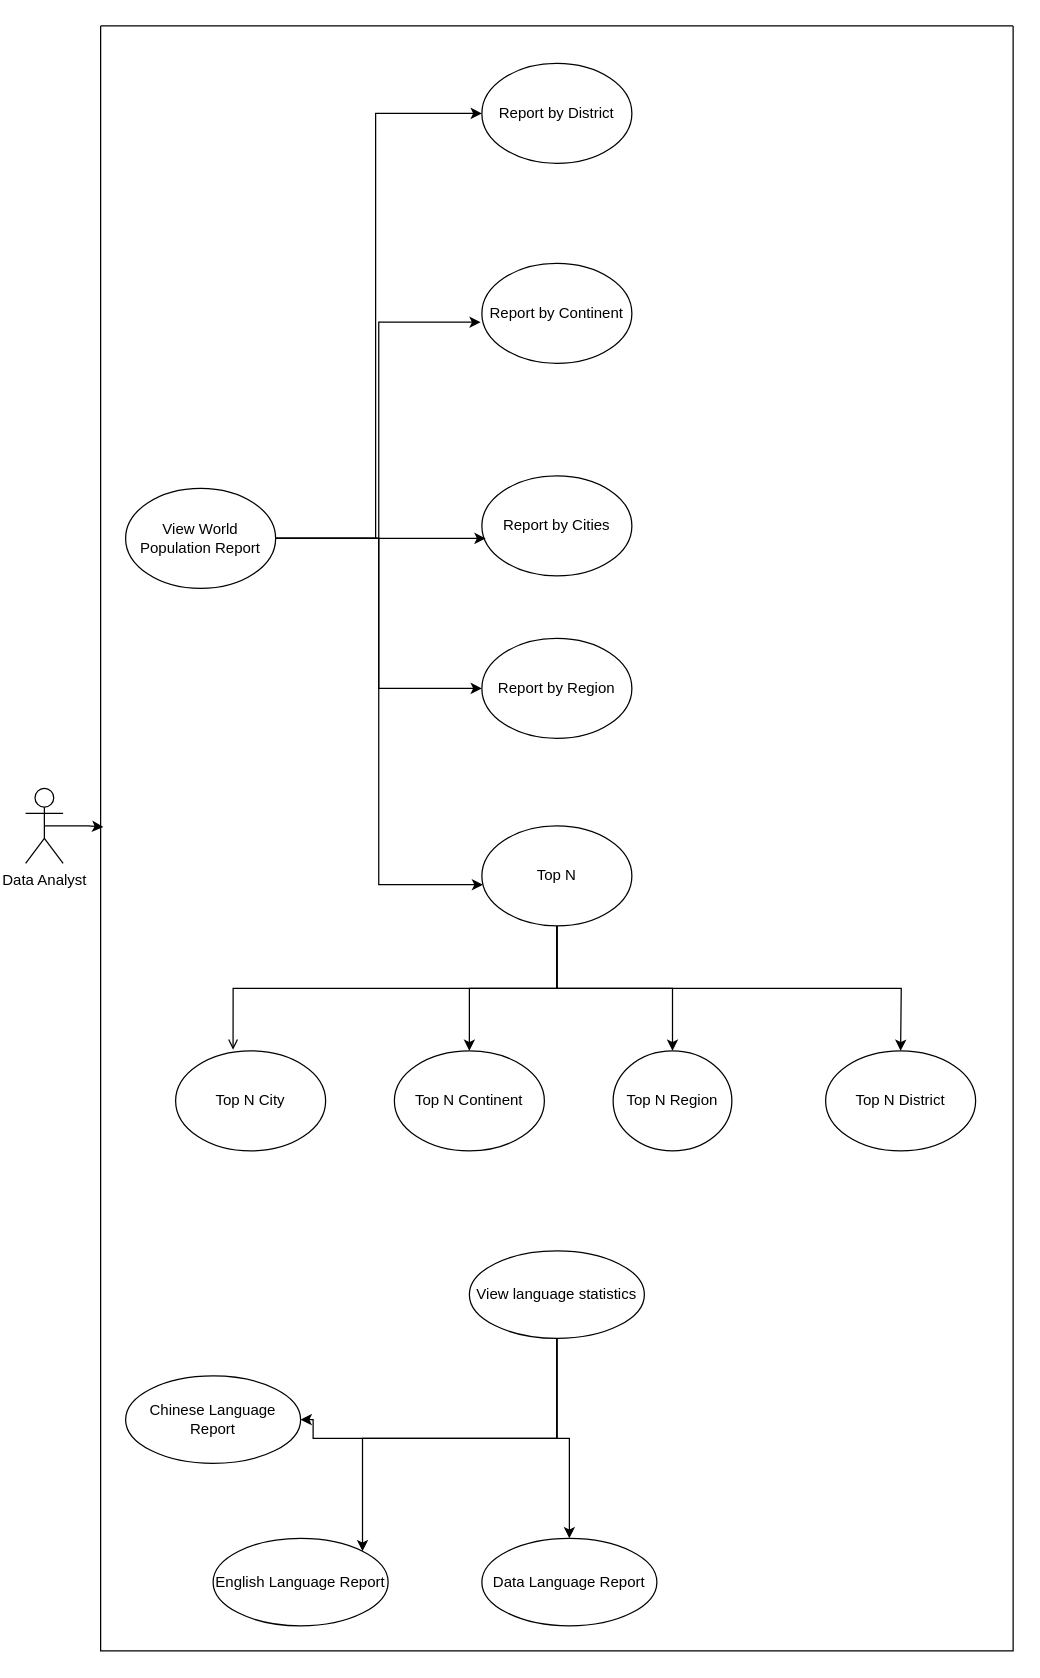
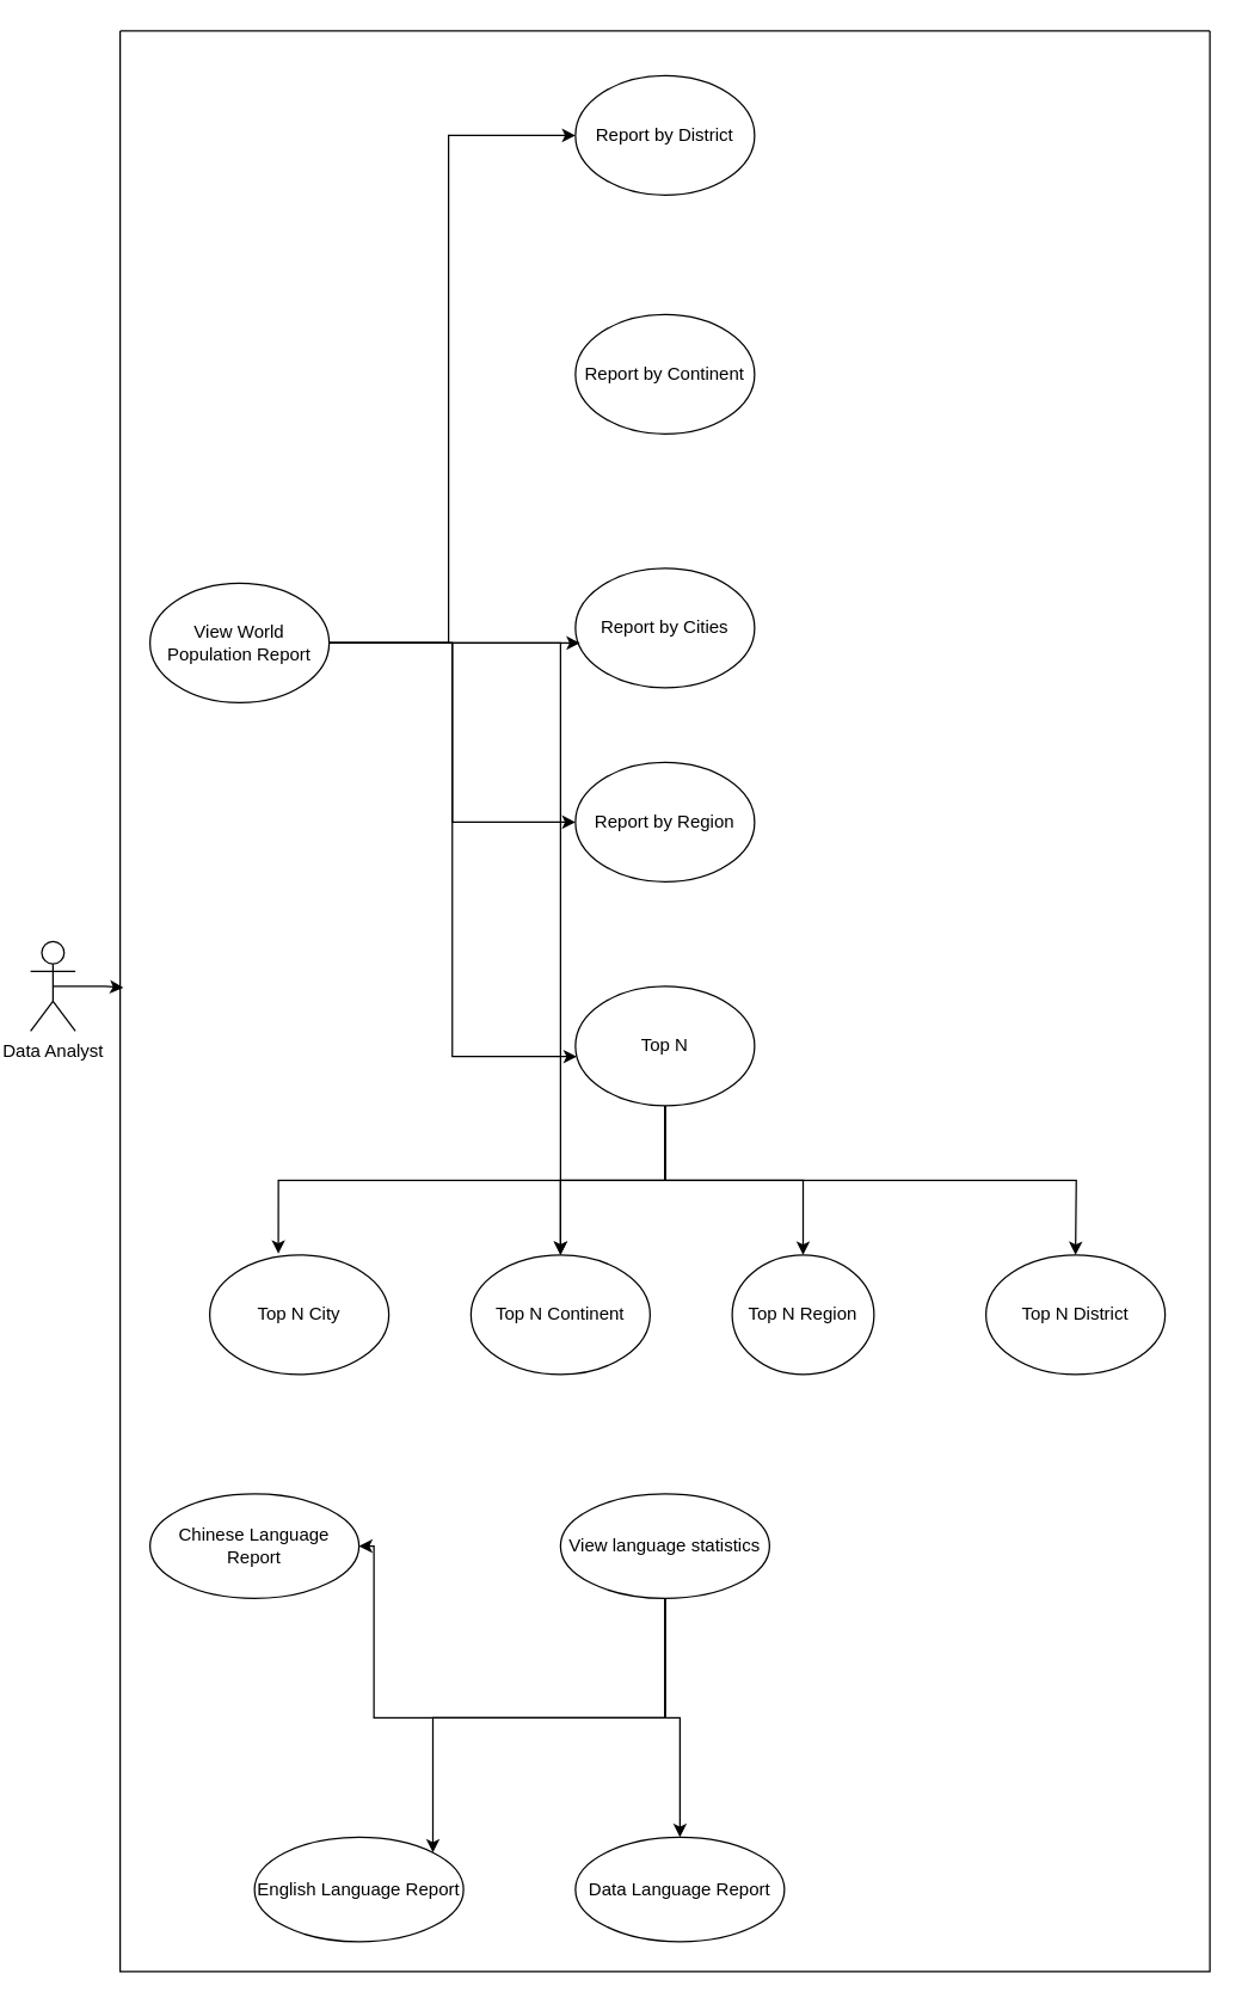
  <mxCell id="0" />
  <mxCell id="1" parent="0" />
  <mxCell id="2" value="Data Analyst" style="shape=umlActor;verticalLabelPosition=bottom;verticalAlign=top;html=1;outlineConnect=0;" parent="1" vertex="1"><mxGeometry x="20" y="630" width="30" height="60" as="geometry" /></mxCell>
  <mxCell id="3" value="" style="swimlane;startSize=0;" parent="1" vertex="1"><mxGeometry x="80" y="20" width="730" height="1300" as="geometry" /></mxCell>
  <mxCell id="4" style="edgeStyle=orthogonalEdgeStyle;rounded=0;orthogonalLoop=1;jettySize=auto;html=1;exitX=1;exitY=0.5;exitDx=0;exitDy=0;entryX=0;entryY=0.5;entryDx=0;entryDy=0;" parent="3" source="6" target="7" edge="1"><mxGeometry relative="1" as="geometry" /></mxCell>
  <mxCell id="5" style="edgeStyle=orthogonalEdgeStyle;rounded=0;orthogonalLoop=1;jettySize=auto;html=1;exitX=1;exitY=0.5;exitDx=0;exitDy=0;entryX=0;entryY=0.5;entryDx=0;entryDy=0;" parent="3" source="6" target="8" edge="1"><mxGeometry relative="1" as="geometry"><Array as="points"><mxPoint x="220" y="410" /><mxPoint x="220" y="70" /></Array></mxGeometry></mxCell>
  <mxCell id="6" value="View World Population Report" style="ellipse;whiteSpace=wrap;html=1;" parent="3" vertex="1"><mxGeometry x="20" y="370" width="120" height="80" as="geometry" /></mxCell>
  <mxCell id="7" value="Report by Region" style="ellipse;whiteSpace=wrap;html=1;" parent="3" vertex="1"><mxGeometry x="305" y="490" width="120" height="80" as="geometry" /></mxCell>
  <mxCell id="8" value="Report by District" style="ellipse;whiteSpace=wrap;html=1;" parent="3" vertex="1"><mxGeometry x="305" y="30" width="120" height="80" as="geometry" /></mxCell>
  <mxCell id="9" value="Report by Continent" style="ellipse;whiteSpace=wrap;html=1;" parent="3" vertex="1"><mxGeometry x="305" y="190" width="120" height="80" as="geometry" /></mxCell>
  <mxCell id="10" style="edgeStyle=orthogonalEdgeStyle;rounded=0;orthogonalLoop=1;jettySize=auto;html=1;exitX=0.5;exitY=1;exitDx=0;exitDy=0;" parent="3" source="13" target="16" edge="1"><mxGeometry relative="1" as="geometry"><Array as="points"><mxPoint x="365" y="770" /><mxPoint x="295" y="770" /></Array></mxGeometry></mxCell>
  <mxCell id="11" style="edgeStyle=orthogonalEdgeStyle;rounded=0;orthogonalLoop=1;jettySize=auto;html=1;exitX=0.5;exitY=1;exitDx=0;exitDy=0;entryX=0.5;entryY=0;entryDx=0;entryDy=0;" parent="3" source="13" target="17" edge="1"><mxGeometry relative="1" as="geometry" /></mxCell>
  <mxCell id="12" style="edgeStyle=orthogonalEdgeStyle;rounded=0;orthogonalLoop=1;jettySize=auto;html=1;exitX=0.5;exitY=1;exitDx=0;exitDy=0;entryX=0.5;entryY=0;entryDx=0;entryDy=0;" parent="3" source="13" edge="1"><mxGeometry relative="1" as="geometry"><mxPoint x="640" y="820" as="targetPoint" /></mxGeometry></mxCell>
  <mxCell id="13" value="Top N" style="ellipse;whiteSpace=wrap;html=1;" parent="3" vertex="1"><mxGeometry x="305" y="640" width="120" height="80" as="geometry" /></mxCell>
  <mxCell id="14" value="Report by Cities" style="ellipse;whiteSpace=wrap;html=1;" parent="3" vertex="1"><mxGeometry x="305" y="360" width="120" height="80" as="geometry" /></mxCell>
  <mxCell id="15" value="Top N City" style="ellipse;whiteSpace=wrap;html=1;" parent="3" vertex="1"><mxGeometry x="60" y="820" width="120" height="80" as="geometry" /></mxCell>
  <mxCell id="16" value="Top N Continent" style="ellipse;whiteSpace=wrap;html=1;" parent="3" vertex="1"><mxGeometry x="235" y="820" width="120" height="80" as="geometry" /></mxCell>
  <mxCell id="17" value="Top N Region" style="ellipse;whiteSpace=wrap;html=1;" parent="3" vertex="1"><mxGeometry x="410" y="820" width="95" height="80" as="geometry" /></mxCell>
  <mxCell id="18" value="Top N District" style="ellipse;whiteSpace=wrap;html=1;" parent="3" vertex="1"><mxGeometry x="580" y="820" width="120" height="80" as="geometry" /></mxCell>
- <mxCell id="19" style="edgeStyle=orthogonalEdgeStyle;rounded=0;orthogonalLoop=1;jettySize=auto;html=1;exitX=0.5;exitY=1;exitDx=0;exitDy=0;entryX=0.383;entryY=-0.012;entryDx=0;entryDy=0;entryPerimeter=0;endArrow=open;" parent="3" source="13" target="15" edge="1"><mxGeometry relative="1" as="geometry" /></mxCell>
+ <mxCell id="19" style="edgeStyle=orthogonalEdgeStyle;rounded=0;orthogonalLoop=1;jettySize=auto;html=1;exitX=0.5;exitY=1;exitDx=0;exitDy=0;entryX=0.383;entryY=-0.012;entryDx=0;entryDy=0;entryPerimeter=0;" parent="3" source="13" target="15" edge="1"><mxGeometry relative="1" as="geometry" /></mxCell>
  <mxCell id="20" style="edgeStyle=orthogonalEdgeStyle;rounded=0;orthogonalLoop=1;jettySize=auto;html=1;exitX=1;exitY=0.5;exitDx=0;exitDy=0;entryX=0.025;entryY=0.625;entryDx=0;entryDy=0;entryPerimeter=0;" parent="3" source="6" target="14" edge="1"><mxGeometry relative="1" as="geometry" /></mxCell>
  <mxCell id="21" style="edgeStyle=orthogonalEdgeStyle;rounded=0;orthogonalLoop=1;jettySize=auto;html=1;exitX=1;exitY=0.5;exitDx=0;exitDy=0;entryX=0.008;entryY=0.588;entryDx=0;entryDy=0;entryPerimeter=0;" parent="3" source="6" target="13" edge="1"><mxGeometry relative="1" as="geometry" /></mxCell>
- <mxCell id="22" style="edgeStyle=orthogonalEdgeStyle;rounded=0;orthogonalLoop=1;jettySize=auto;html=1;exitX=1;exitY=0.5;exitDx=0;exitDy=0;entryX=-0.008;entryY=0.588;entryDx=0;entryDy=0;entryPerimeter=0;" parent="3" source="6" target="9" edge="1"><mxGeometry relative="1" as="geometry" /></mxCell>
+ <mxCell id="22" style="edgeStyle=orthogonalEdgeStyle;rounded=0;orthogonalLoop=1;jettySize=auto;html=1;exitX=1;exitY=0.5;exitDx=0;exitDy=0;" parent="3" source="6" target="16" edge="1"><mxGeometry relative="1" as="geometry" /></mxCell>
  <mxCell id="23" style="edgeStyle=orthogonalEdgeStyle;rounded=0;orthogonalLoop=1;jettySize=auto;html=1;exitX=0.5;exitY=1;exitDx=0;exitDy=0;" edge="1" parent="3" source="26" target="28"><mxGeometry relative="1" as="geometry" /></mxCell>
  <mxCell id="24" style="edgeStyle=orthogonalEdgeStyle;rounded=0;orthogonalLoop=1;jettySize=auto;html=1;exitX=0.5;exitY=1;exitDx=0;exitDy=0;entryX=1;entryY=0.5;entryDx=0;entryDy=0;" edge="1" parent="3" source="26" target="29"><mxGeometry relative="1" as="geometry"><Array as="points"><mxPoint x="365" y="1130" /><mxPoint x="170" y="1130" /></Array></mxGeometry></mxCell>
  <mxCell id="25" style="edgeStyle=orthogonalEdgeStyle;rounded=0;orthogonalLoop=1;jettySize=auto;html=1;exitX=0.5;exitY=1;exitDx=0;exitDy=0;entryX=1;entryY=0;entryDx=0;entryDy=0;" edge="1" parent="3" source="26" target="27"><mxGeometry relative="1" as="geometry" /></mxCell>
  <mxCell id="26" value="View language statistics" style="ellipse;whiteSpace=wrap;html=1;" parent="3" vertex="1"><mxGeometry x="295" y="980" width="140" height="70" as="geometry" /></mxCell>
  <mxCell id="27" value="English Language Report" style="ellipse;whiteSpace=wrap;html=1;" vertex="1" parent="3"><mxGeometry x="90" y="1210" width="140" height="70" as="geometry" /></mxCell>
  <mxCell id="28" value="Data Language Report" style="ellipse;whiteSpace=wrap;html=1;" vertex="1" parent="3"><mxGeometry x="305" y="1210" width="140" height="70" as="geometry" /></mxCell>
- <mxCell id="29" value="Chinese Language Report" style="ellipse;whiteSpace=wrap;html=1;" vertex="1" parent="3"><mxGeometry x="20" y="1080" width="140" height="70" as="geometry" /></mxCell>
+ <mxCell id="29" value="Chinese Language Report" style="ellipse;whiteSpace=wrap;html=1;" vertex="1" parent="3"><mxGeometry x="20" y="980" width="140" height="70" as="geometry" /></mxCell>
  <mxCell id="30" style="edgeStyle=orthogonalEdgeStyle;rounded=0;orthogonalLoop=1;jettySize=auto;html=1;exitX=0.5;exitY=0.5;exitDx=0;exitDy=0;exitPerimeter=0;entryX=0.003;entryY=0.493;entryDx=0;entryDy=0;entryPerimeter=0;" edge="1" parent="1" source="2" target="3"><mxGeometry relative="1" as="geometry" /></mxCell>
